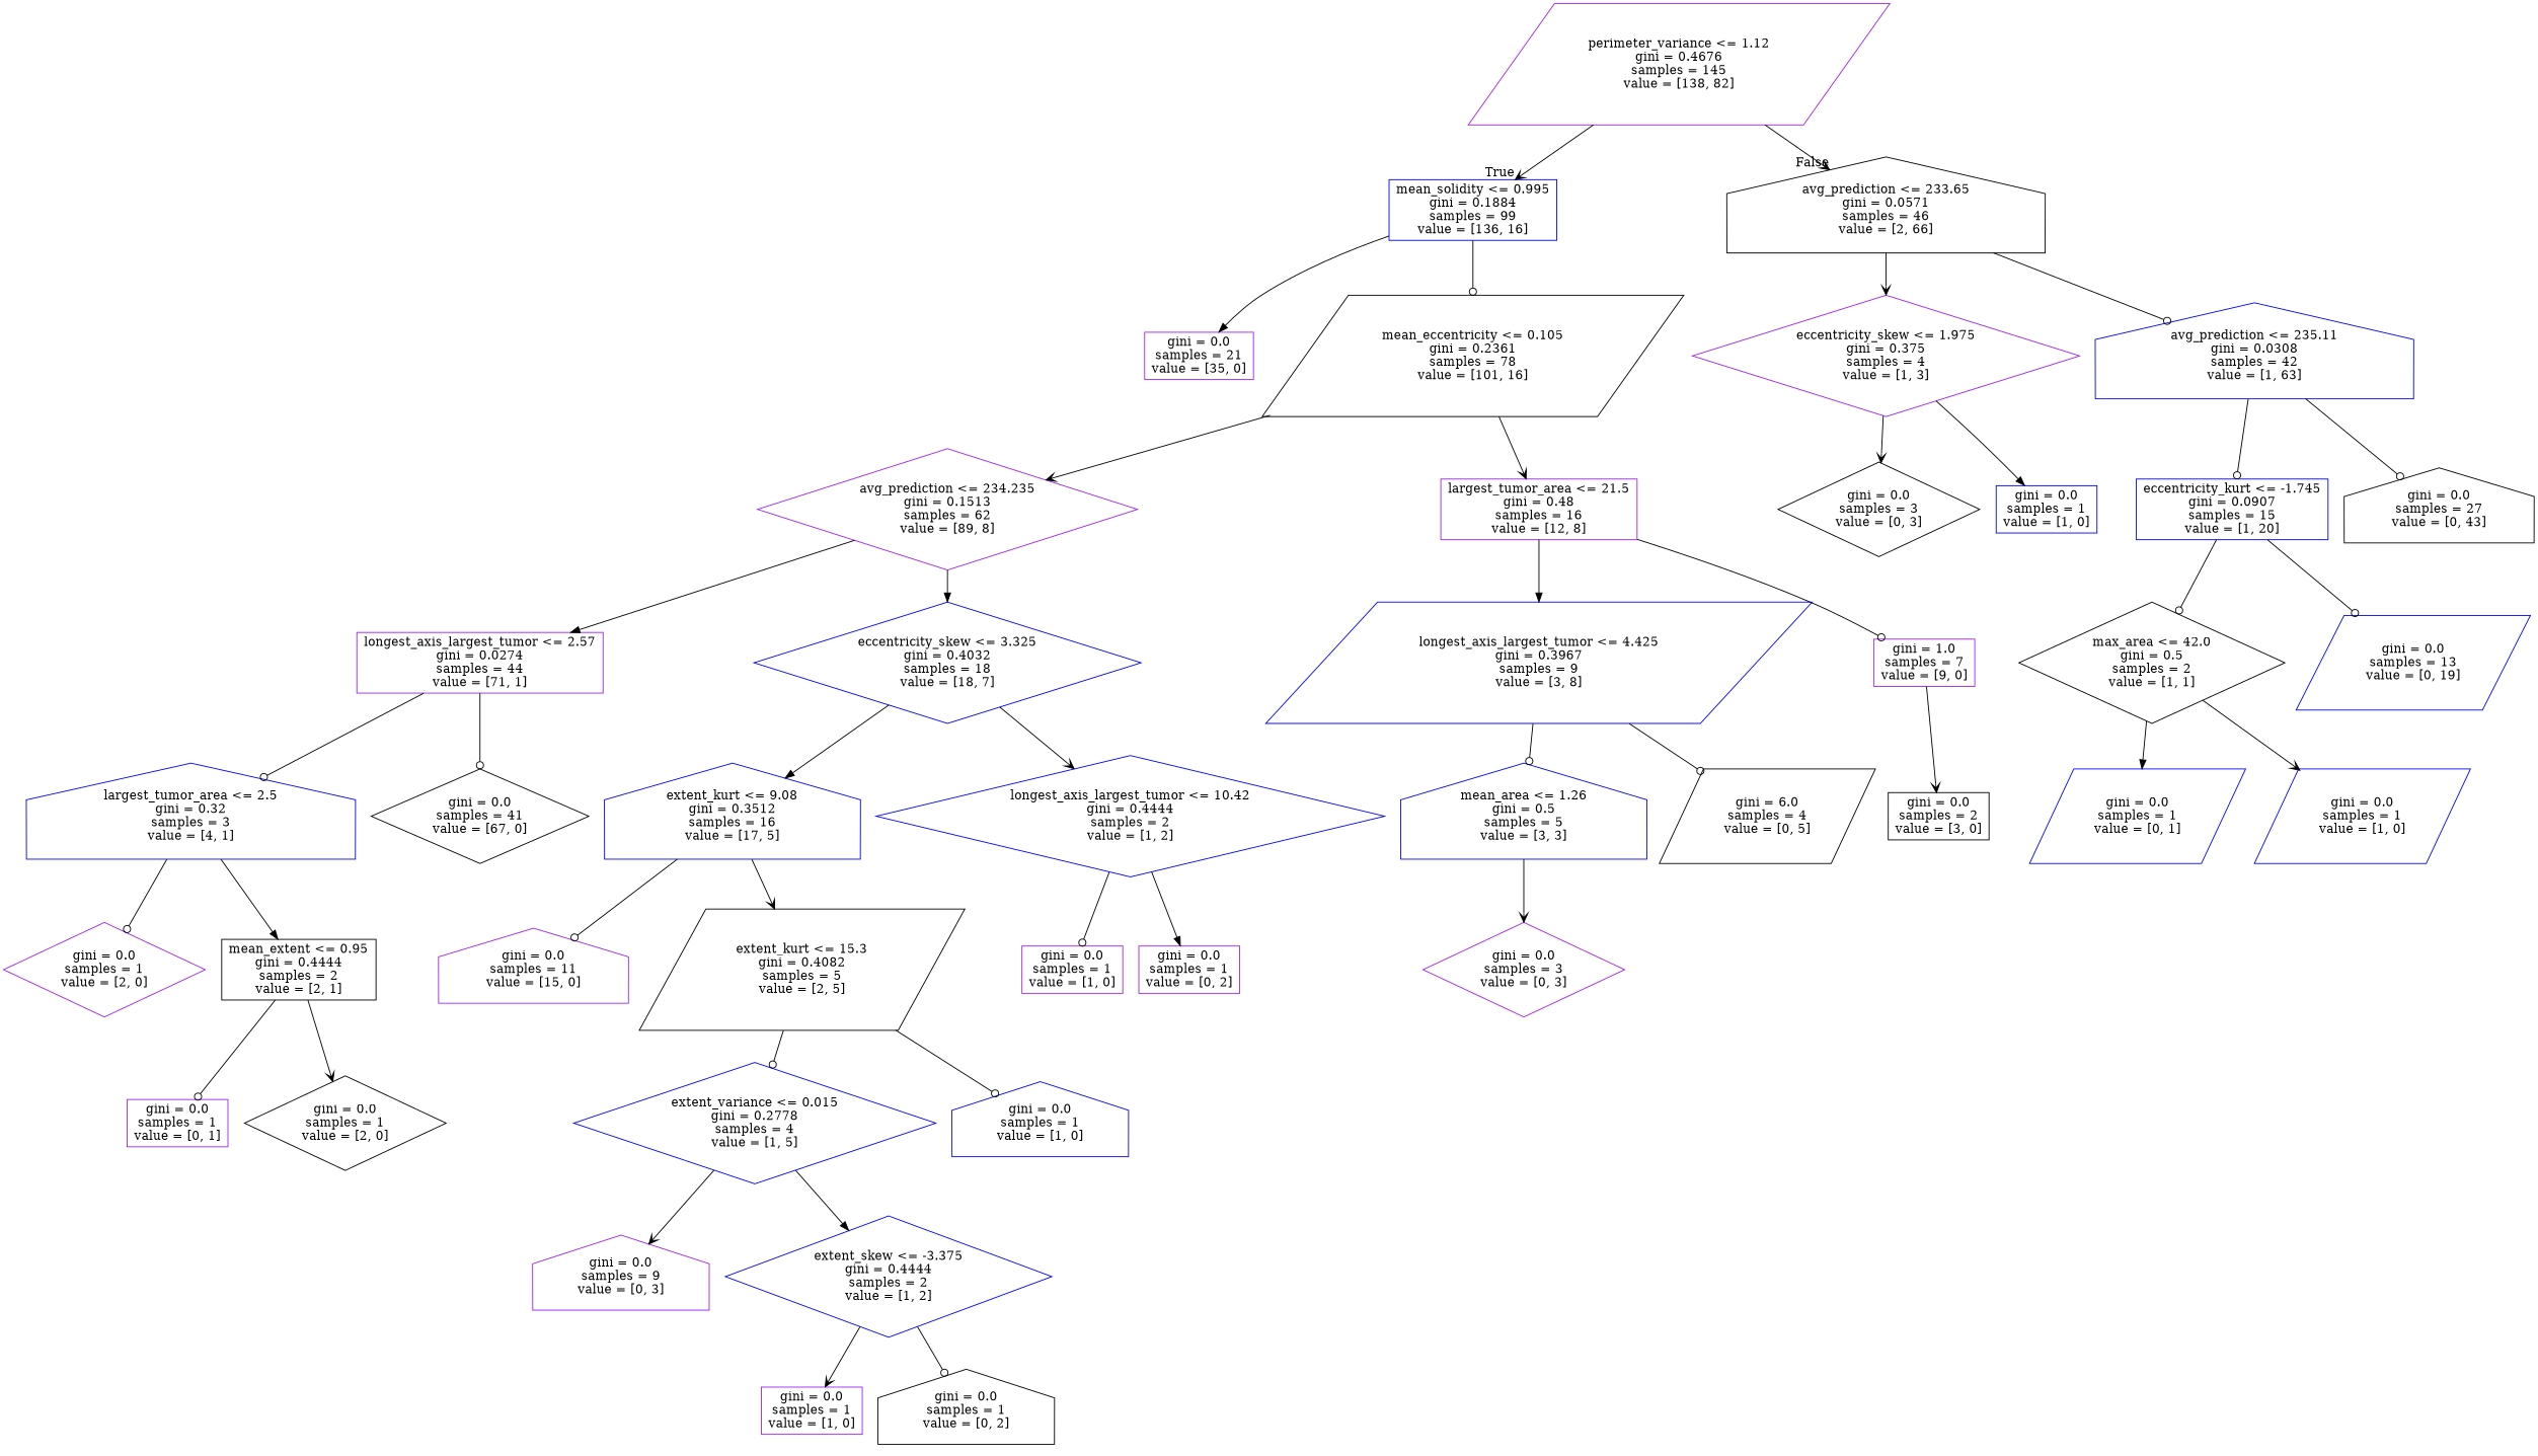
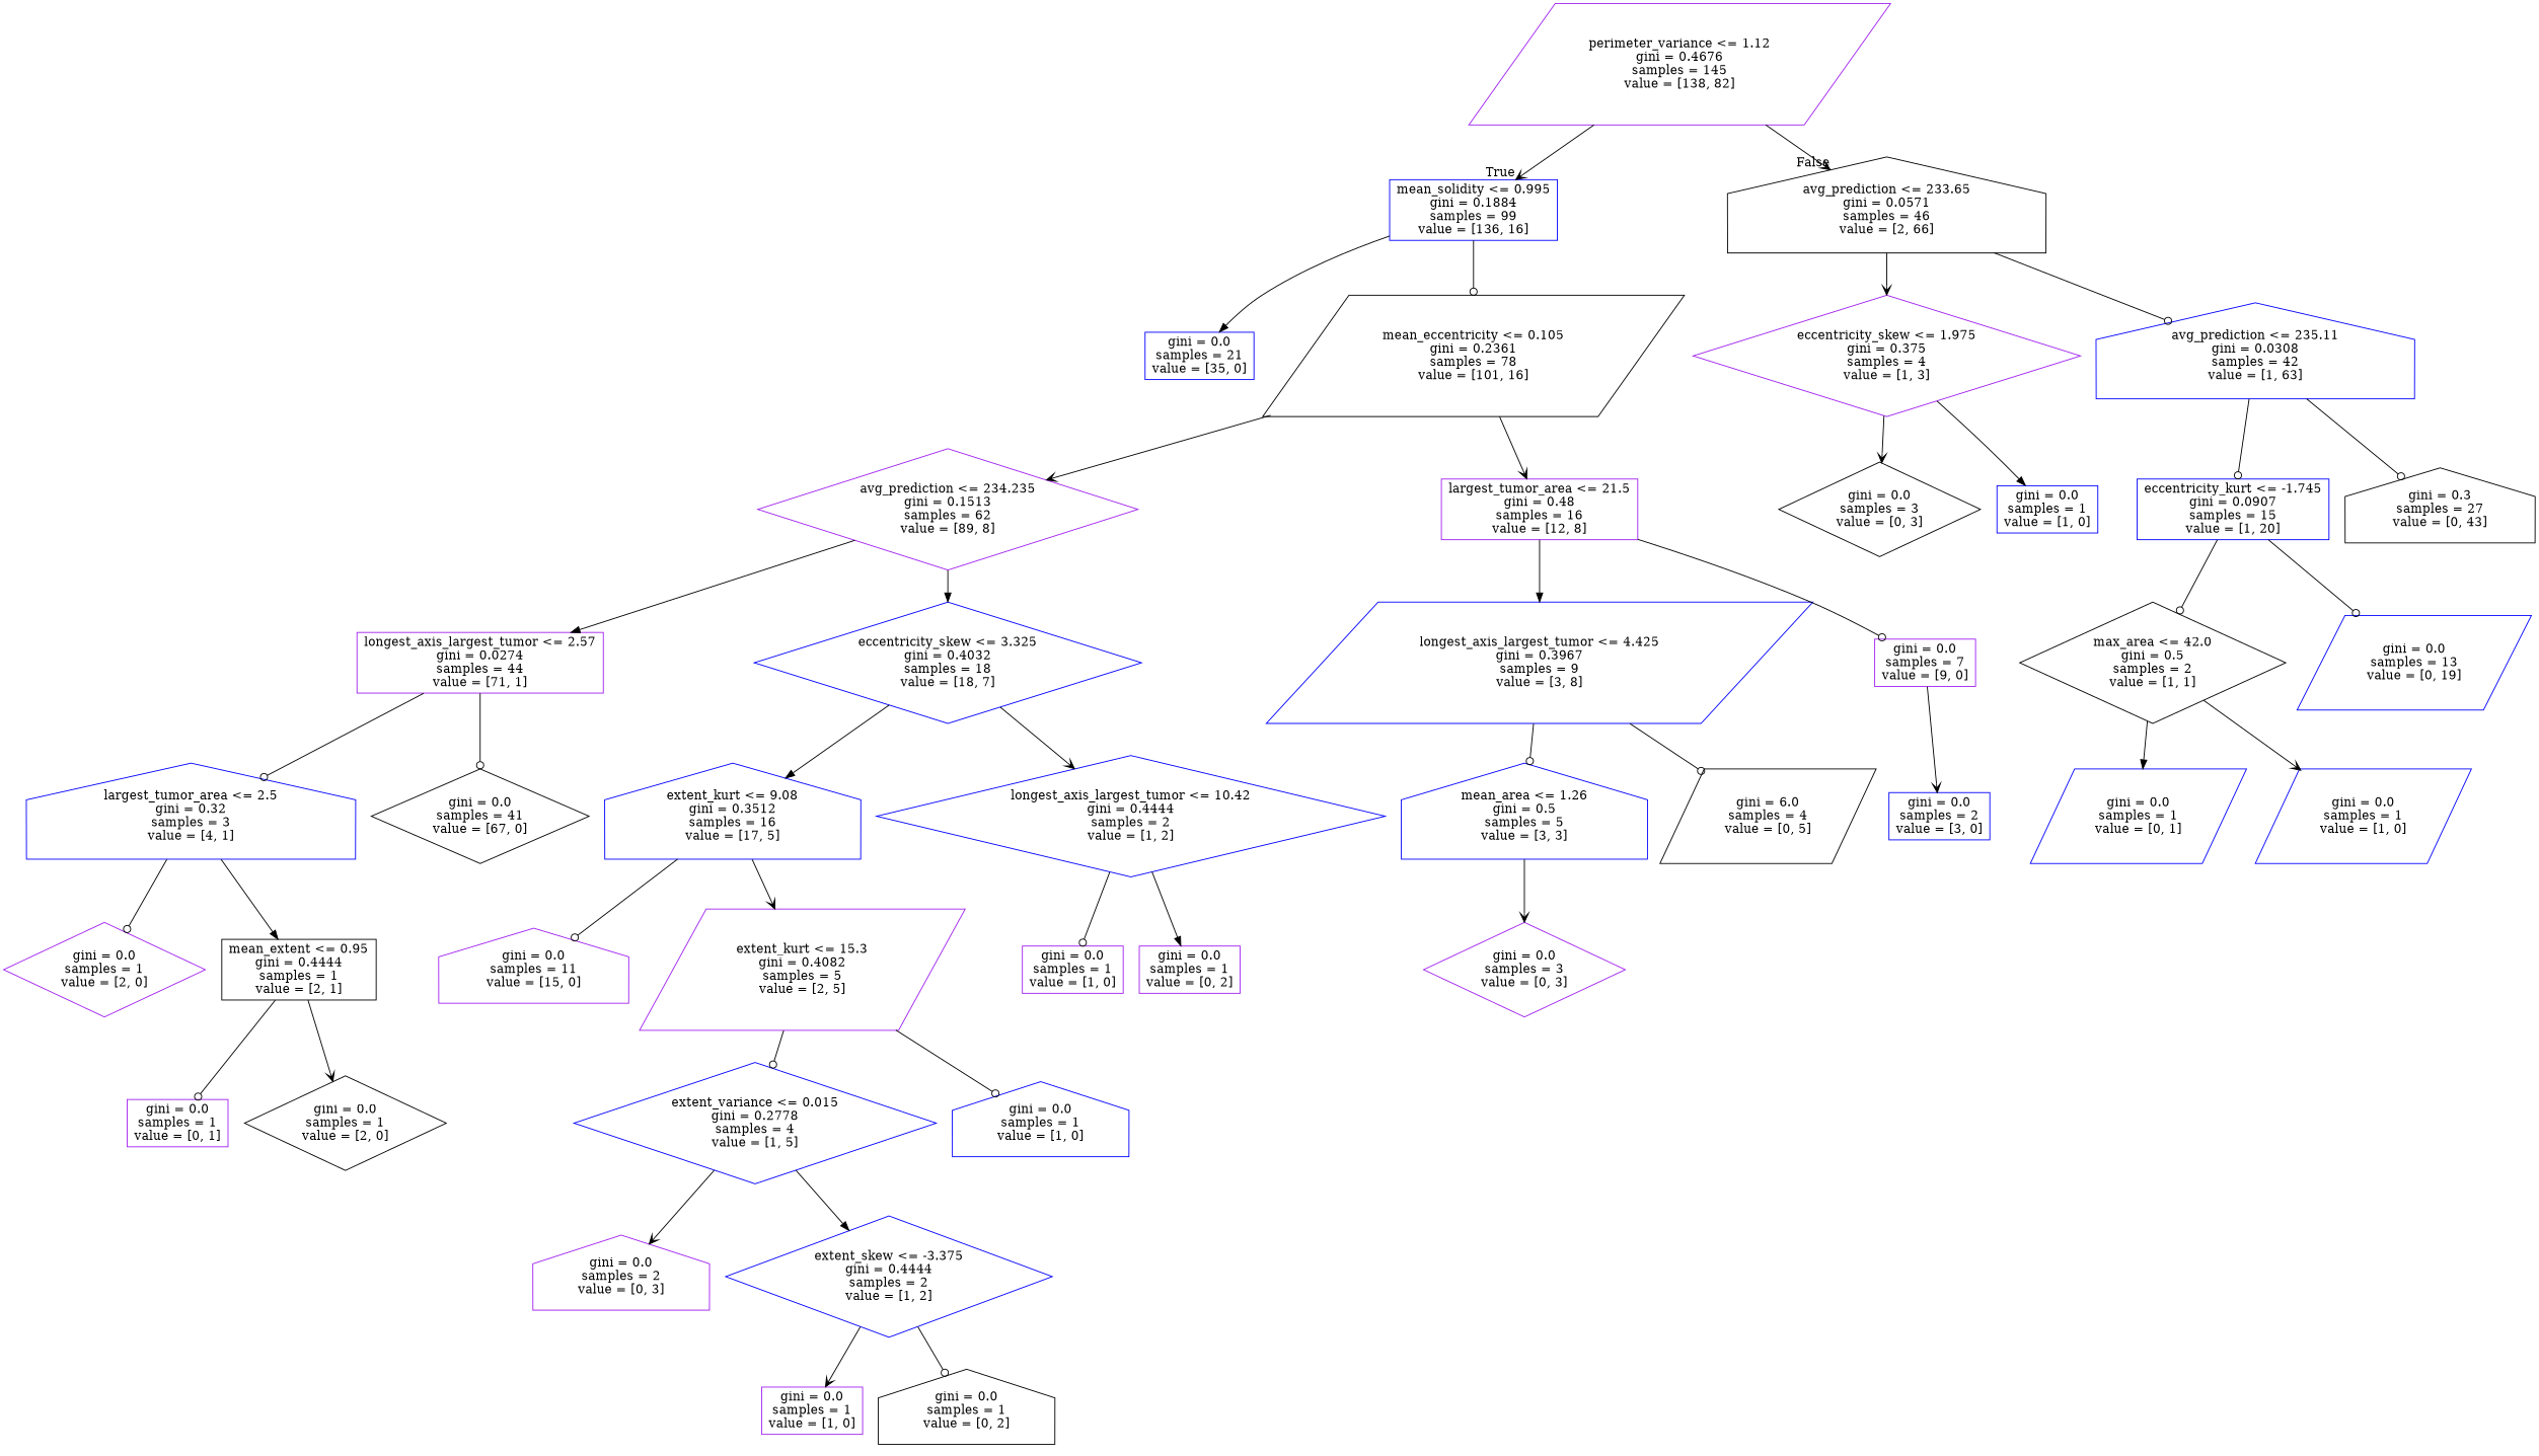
  digraph {
    node [color=purple shape=box]
    edge [arrowhead=odot]
    n1 [label="perimeter_variance <= 1.12\ngini = 0.4676\nsamples = 145\nvalue = [138, 82]" shape=parallelogram]
    n2 [color=blue label="mean_solidity <= 0.995\ngini = 0.1884\nsamples = 99\nvalue = [136, 16]"]
    n3 [color=black label="avg_prediction <= 233.65\ngini = 0.0571\nsamples = 46\nvalue = [2, 66]" shape=house]
-   n4 [label="gini = 0.0\nsamples = 21\nvalue = [35, 0]"]
+   n4 [color=blue label="gini = 0.0\nsamples = 21\nvalue = [35, 0]"]
    n5 [color=black label="mean_eccentricity <= 0.105\ngini = 0.2361\nsamples = 78\nvalue = [101, 16]" shape=parallelogram]
    n6 [label="eccentricity_skew <= 1.975\ngini = 0.375\nsamples = 4\nvalue = [1, 3]" shape=diamond]
    n7 [color=blue label="avg_prediction <= 235.11\ngini = 0.0308\nsamples = 42\nvalue = [1, 63]" shape=house]
    n8 [label="avg_prediction <= 234.235\ngini = 0.1513\nsamples = 62\nvalue = [89, 8]" shape=diamond]
    n9 [label="largest_tumor_area <= 21.5\ngini = 0.48\nsamples = 16\nvalue = [12, 8]"]
    n10 [label="longest_axis_largest_tumor <= 2.57\ngini = 0.0274\nsamples = 44\nvalue = [71, 1]"]
    n11 [color=blue label="eccentricity_skew <= 3.325\ngini = 0.4032\nsamples = 18\nvalue = [18, 7]" shape=diamond]
    n12 [color=blue label="longest_axis_largest_tumor <= 4.425\ngini = 0.3967\nsamples = 9\nvalue = [3, 8]" shape=parallelogram]
-   n13 [label="gini = 1.0\nsamples = 7\nvalue = [9, 0]"]
+   n13 [label="gini = 0.0\nsamples = 7\nvalue = [9, 0]"]
    n14 [color=blue label="largest_tumor_area <= 2.5\ngini = 0.32\nsamples = 3\nvalue = [4, 1]" shape=house]
    n15 [color=black label="gini = 0.0\nsamples = 41\nvalue = [67, 0]" shape=diamond]
    n16 [color=blue label="extent_kurt <= 9.08\ngini = 0.3512\nsamples = 16\nvalue = [17, 5]" shape=house]
    n17 [color=blue label="longest_axis_largest_tumor <= 10.42\ngini = 0.4444\nsamples = 2\nvalue = [1, 2]" shape=diamond]
    n18 [label="gini = 0.0\nsamples = 1\nvalue = [2, 0]" shape=diamond]
-   n19 [color=black label="mean_extent <= 0.95\ngini = 0.4444\nsamples = 2\nvalue = [2, 1]"]
+   n19 [color=black label="mean_extent <= 0.95\ngini = 0.4444\nsamples = 1\nvalue = [2, 1]"]
    n20 [label="gini = 0.0\nsamples = 1\nvalue = [0, 1]"]
    n21 [color=black label="gini = 0.0\nsamples = 1\nvalue = [2, 0]" shape=diamond]
    n22 [label="gini = 0.0\nsamples = 11\nvalue = [15, 0]" shape=house]
-   n23 [color=black label="extent_kurt <= 15.3\ngini = 0.4082\nsamples = 5\nvalue = [2, 5]" shape=parallelogram]
+   n23 [label="extent_kurt <= 15.3\ngini = 0.4082\nsamples = 5\nvalue = [2, 5]" shape=parallelogram]
    n24 [label="gini = 0.0\nsamples = 1\nvalue = [1, 0]"]
    n25 [label="gini = 0.0\nsamples = 1\nvalue = [0, 2]"]
    n26 [color=blue label="extent_variance <= 0.015\ngini = 0.2778\nsamples = 4\nvalue = [1, 5]" shape=diamond]
    n27 [color=blue label="gini = 0.0\nsamples = 1\nvalue = [1, 0]" shape=house]
-   n28 [label="gini = 0.0\nsamples = 9\nvalue = [0, 3]" shape=house]
+   n28 [label="gini = 0.0\nsamples = 2\nvalue = [0, 3]" shape=house]
    n29 [color=blue label="extent_skew <= -3.375\ngini = 0.4444\nsamples = 2\nvalue = [1, 2]" shape=diamond]
    n30 [label="gini = 0.0\nsamples = 1\nvalue = [1, 0]"]
    n31 [color=black label="gini = 0.0\nsamples = 1\nvalue = [0, 2]" shape=house]
    n32 [color=blue label="mean_area <= 1.26\ngini = 0.5\nsamples = 5\nvalue = [3, 3]" shape=house]
    n33 [color=black label="gini = 6.0\nsamples = 4\nvalue = [0, 5]" shape=parallelogram]
-   n34 [color=black label="gini = 0.0\nsamples = 2\nvalue = [3, 0]"]
+   n34 [color=blue label="gini = 0.0\nsamples = 2\nvalue = [3, 0]"]
    n35 [label="gini = 0.0\nsamples = 3\nvalue = [0, 3]" shape=diamond]
    n36 [color=black label="gini = 0.0\nsamples = 3\nvalue = [0, 3]" shape=diamond]
    n37 [color=blue label="gini = 0.0\nsamples = 1\nvalue = [1, 0]"]
    n38 [color=blue label="eccentricity_kurt <= -1.745\ngini = 0.0907\nsamples = 15\nvalue = [1, 20]"]
-   n39 [color=black label="gini = 0.0\nsamples = 27\nvalue = [0, 43]" shape=house]
+   n39 [color=black label="gini = 0.3\nsamples = 27\nvalue = [0, 43]" shape=house]
    n40 [color=black label="max_area <= 42.0\ngini = 0.5\nsamples = 2\nvalue = [1, 1]" shape=diamond]
    n41 [color=blue label="gini = 0.0\nsamples = 13\nvalue = [0, 19]" shape=parallelogram]
    n42 [color=blue label="gini = 0.0\nsamples = 1\nvalue = [0, 1]" shape=parallelogram]
    n43 [color=blue label="gini = 0.0\nsamples = 1\nvalue = [1, 0]" shape=parallelogram]
    n1 -> n2 [arrowhead=vee headlabel=True labelangle=45 labeldistance=2.5]
    n1 -> n3 [arrowhead=vee headlabel=False labelangle=-45 labeldistance=2.5]
    n2 -> n4 [arrowhead=normal]
    n2 -> n5
    n3 -> n6 [arrowhead=vee]
    n3 -> n7
    n5 -> n8 [arrowhead=vee]
    n5 -> n9 [arrowhead=vee]
    n6 -> n36 [arrowhead=vee]
    n6 -> n37 [arrowhead=normal]
    n7 -> n38
    n7 -> n39
    n8 -> n10 [arrowhead=normal]
    n8 -> n11 [arrowhead=normal]
    n9 -> n12 [arrowhead=normal]
    n9 -> n13
    n10 -> n14
    n10 -> n15
    n11 -> n16 [arrowhead=normal]
    n11 -> n17 [arrowhead=vee]
    n12 -> n32
    n12 -> n33
    n13 -> n34 [arrowhead=vee]
    n14 -> n18
    n14 -> n19 [arrowhead=normal]
    n16 -> n22
    n16 -> n23 [arrowhead=vee]
    n17 -> n24
    n17 -> n25 [arrowhead=normal]
    n19 -> n20
    n19 -> n21 [arrowhead=vee]
    n23 -> n26
    n23 -> n27
    n26 -> n28 [arrowhead=vee]
    n26 -> n29 [arrowhead=normal]
    n29 -> n30 [arrowhead=vee]
    n29 -> n31
    n32 -> n35 [arrowhead=vee]
    n38 -> n40
    n38 -> n41
    n40 -> n42 [arrowhead=normal]
    n40 -> n43 [arrowhead=vee]
  }
